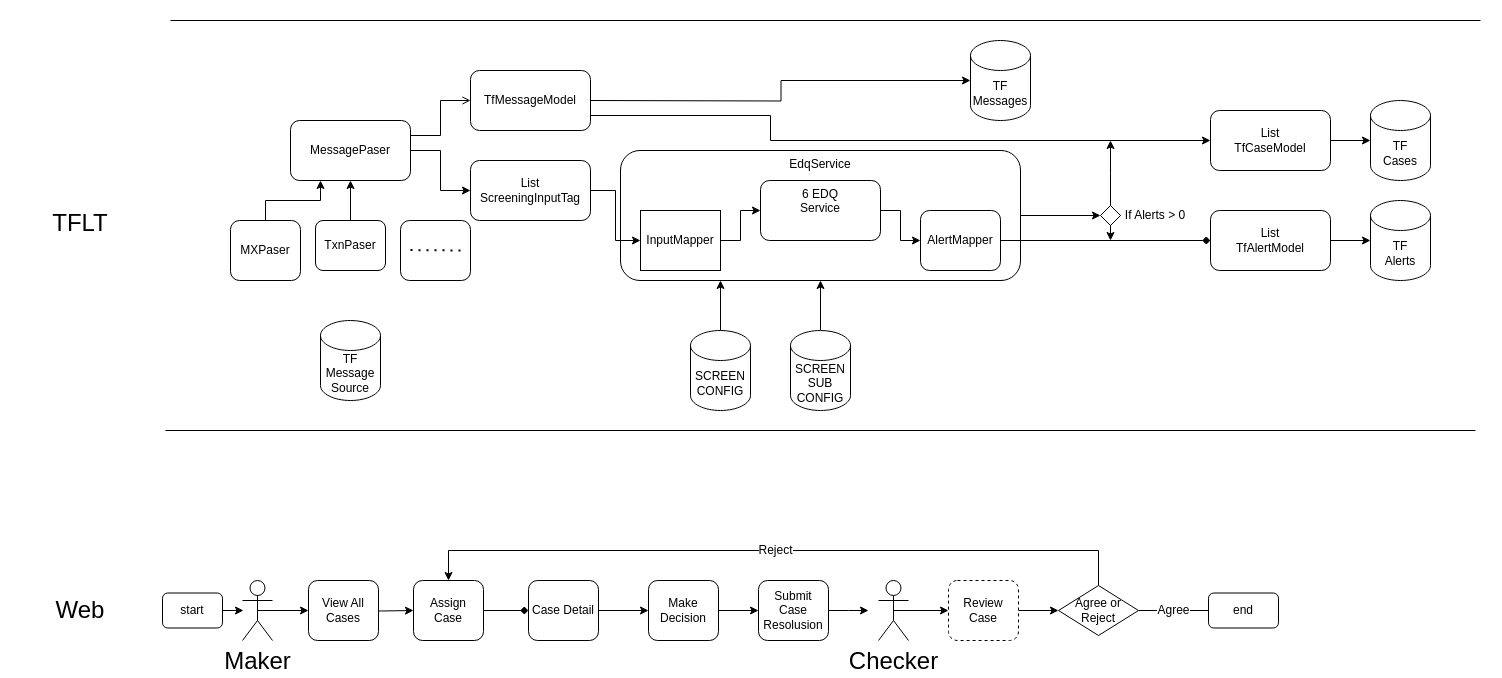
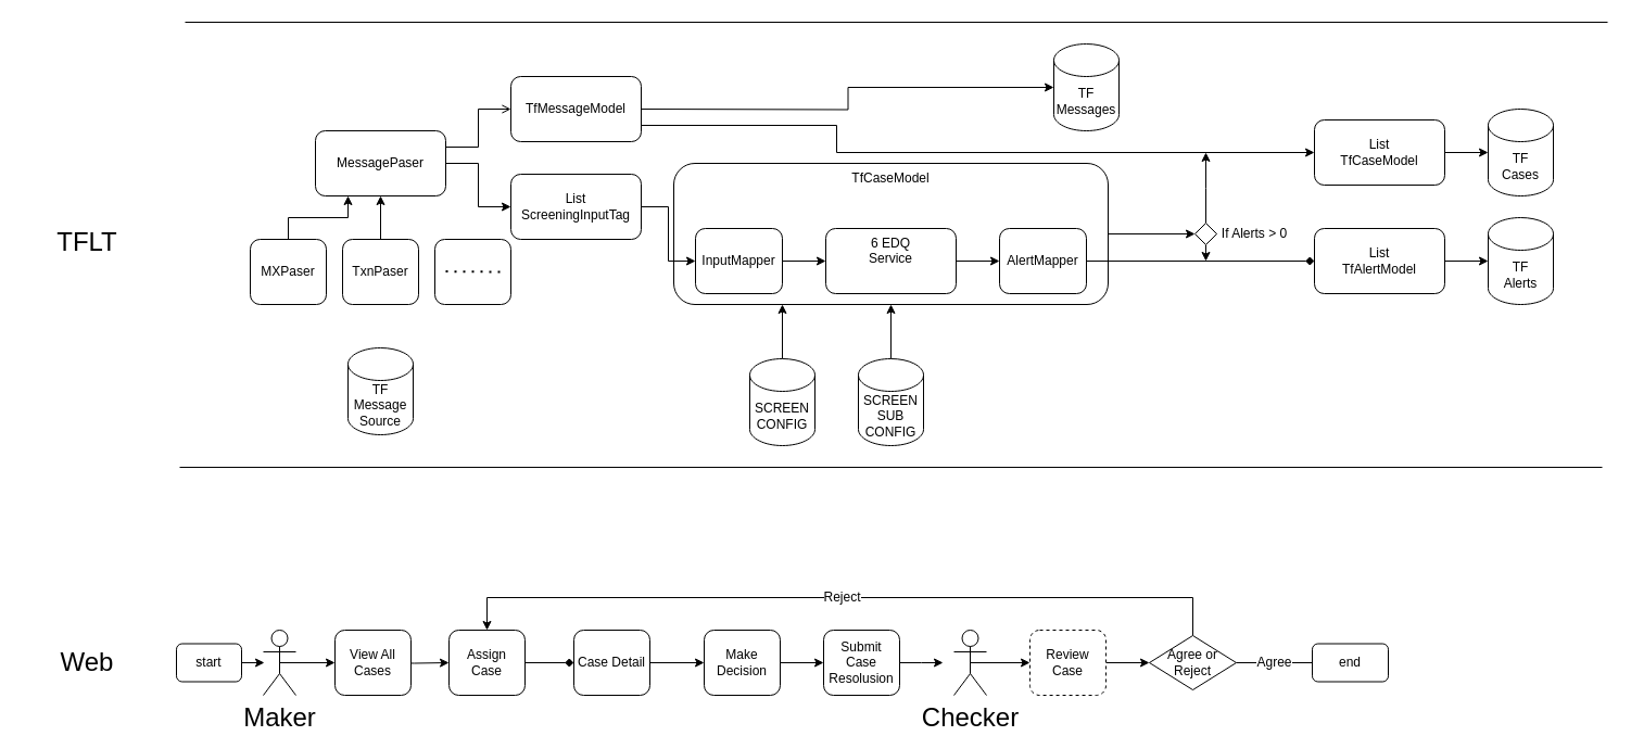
  <mxCell id="0" />
  <mxCell id="1" parent="0" />
  <mxCell id="2" value="" style="rounded=1;whiteSpace=wrap;html=1;" vertex="1" parent="1"><mxGeometry x="400" y="220" width="70" height="60" as="geometry" /></mxCell>
  <mxCell id="3" value="" style="edgeStyle=orthogonalEdgeStyle;rounded=0;orthogonalLoop=1;jettySize=auto;html=1;" edge="1" parent="1" source="5"><mxGeometry relative="1" as="geometry"><mxPoint x="470" y="190" as="targetPoint" /><Array as="points"><mxPoint x="440" y="150" /><mxPoint x="440" y="190" /></Array></mxGeometry></mxCell>
  <mxCell id="4" style="edgeStyle=orthogonalEdgeStyle;rounded=0;orthogonalLoop=1;jettySize=auto;html=1;exitX=1;exitY=0.25;exitDx=0;exitDy=0;entryX=0;entryY=0.5;entryDx=0;entryDy=0;endArrow=open;" edge="1" parent="1" source="5" target="12"><mxGeometry relative="1" as="geometry"><mxPoint x="440" y="100" as="targetPoint" /></mxGeometry></mxCell>
  <mxCell id="5" value="MessagePaser" style="rounded=1;whiteSpace=wrap;html=1;" vertex="1" parent="1"><mxGeometry x="290" y="120" width="120" height="60" as="geometry" /></mxCell>
  <mxCell id="6" style="edgeStyle=orthogonalEdgeStyle;rounded=0;orthogonalLoop=1;jettySize=auto;html=1;exitX=0.5;exitY=0;exitDx=0;exitDy=0;entryX=0.25;entryY=1;entryDx=0;entryDy=0;startArrow=none;startFill=0;endArrow=classic;endFill=1;" edge="1" parent="1" source="7" target="5"><mxGeometry relative="1" as="geometry" /></mxCell>
  <mxCell id="7" value="MXPaser" style="rounded=1;whiteSpace=wrap;html=1;" vertex="1" parent="1"><mxGeometry x="230" y="220" width="70" height="60" as="geometry" /></mxCell>
- <mxCell id="8" value="TxnPaser" style="rounded=1;whiteSpace=wrap;html=1;" vertex="1" parent="1"><mxGeometry x="315" y="220" width="70" height="50" as="geometry" /></mxCell>
+ <mxCell id="8" value="TxnPaser" style="rounded=1;whiteSpace=wrap;html=1;" vertex="1" parent="1"><mxGeometry x="315" y="220" width="70" height="60" as="geometry" /></mxCell>
  <mxCell id="9" value="" style="endArrow=classic;html=1;exitX=0.5;exitY=0;exitDx=0;exitDy=0;entryX=0.5;entryY=1;entryDx=0;entryDy=0;" edge="1" parent="1" source="8" target="5"><mxGeometry width="50" height="50" relative="1" as="geometry"><mxPoint x="900" y="460" as="sourcePoint" /><mxPoint x="950" y="410" as="targetPoint" /></mxGeometry></mxCell>
  <mxCell id="10" style="edgeStyle=orthogonalEdgeStyle;rounded=0;orthogonalLoop=1;jettySize=auto;html=1;entryX=0;entryY=0.5;entryDx=0;entryDy=0;entryPerimeter=0;" edge="1" parent="1" target="26"><mxGeometry relative="1" as="geometry"><mxPoint x="590" y="100" as="sourcePoint" /></mxGeometry></mxCell>
  <mxCell id="11" style="edgeStyle=orthogonalEdgeStyle;rounded=0;orthogonalLoop=1;jettySize=auto;html=1;exitX=1;exitY=0.75;exitDx=0;exitDy=0;entryX=0;entryY=0.5;entryDx=0;entryDy=0;startArrow=none;startFill=0;endArrow=classic;endFill=1;" edge="1" parent="1" source="12" target="21"><mxGeometry relative="1" as="geometry"><mxPoint x="720" y="115" as="sourcePoint" /><Array as="points"><mxPoint x="770" y="115" /><mxPoint x="770" y="140" /></Array></mxGeometry></mxCell>
  <mxCell id="12" value="TfMessageModel" style="rounded=1;whiteSpace=wrap;html=1;" vertex="1" parent="1"><mxGeometry x="470" y="70" width="120" height="60" as="geometry" /></mxCell>
  <mxCell id="13" value="List&lt;br&gt;ScreeningInputTag" style="rounded=1;whiteSpace=wrap;html=1;" vertex="1" parent="1"><mxGeometry x="470" y="160" width="120" height="60" as="geometry" /></mxCell>
  <mxCell id="14" style="edgeStyle=orthogonalEdgeStyle;rounded=0;orthogonalLoop=1;jettySize=auto;html=1;exitX=1;exitY=0.5;exitDx=0;exitDy=0;entryX=0;entryY=0.5;entryDx=0;entryDy=0;startArrow=none;startFill=0;endArrow=classic;endFill=1;" edge="1" parent="1" source="15" target="37"><mxGeometry relative="1" as="geometry"><mxPoint x="1040" y="215" as="sourcePoint" /></mxGeometry></mxCell>
- <mxCell id="15" value="EdqService" style="rounded=1;whiteSpace=wrap;html=1;verticalAlign=top;" vertex="1" parent="1"><mxGeometry x="620" y="150" width="400" height="130" as="geometry" /></mxCell>
+ <mxCell id="15" value="TfCaseModel" style="rounded=1;whiteSpace=wrap;html=1;verticalAlign=top;" vertex="1" parent="1"><mxGeometry x="620" y="150" width="400" height="130" as="geometry" /></mxCell>
  <mxCell id="16" style="edgeStyle=orthogonalEdgeStyle;rounded=0;orthogonalLoop=1;jettySize=auto;html=1;entryX=0.25;entryY=1;entryDx=0;entryDy=0;" edge="1" parent="1" source="17" target="15"><mxGeometry relative="1" as="geometry" /></mxCell>
  <mxCell id="17" value="SCREEN&lt;br&gt;CONFIG" style="shape=cylinder3;whiteSpace=wrap;html=1;boundedLbl=1;backgroundOutline=1;size=15;" vertex="1" parent="1"><mxGeometry x="690" y="330" width="60" height="80" as="geometry" /></mxCell>
  <mxCell id="18" style="edgeStyle=orthogonalEdgeStyle;rounded=0;orthogonalLoop=1;jettySize=auto;html=1;entryX=0.5;entryY=1;entryDx=0;entryDy=0;" edge="1" parent="1" source="19" target="15"><mxGeometry relative="1" as="geometry" /></mxCell>
  <mxCell id="19" value="SCREEN&lt;br&gt;SUB&lt;br&gt;CONFIG" style="shape=cylinder3;whiteSpace=wrap;html=1;boundedLbl=1;backgroundOutline=1;size=15;" vertex="1" parent="1"><mxGeometry x="790" y="330" width="60" height="80" as="geometry" /></mxCell>
  <mxCell id="20" style="edgeStyle=orthogonalEdgeStyle;rounded=0;orthogonalLoop=1;jettySize=auto;html=1;exitX=1;exitY=0.5;exitDx=0;exitDy=0;entryX=0;entryY=0.5;entryDx=0;entryDy=0;entryPerimeter=0;" edge="1" parent="1" source="21" target="25"><mxGeometry relative="1" as="geometry" /></mxCell>
  <mxCell id="21" value="List&lt;br&gt;TfCaseModel" style="rounded=1;whiteSpace=wrap;html=1;" vertex="1" parent="1"><mxGeometry x="1210" y="110" width="120" height="60" as="geometry" /></mxCell>
  <mxCell id="22" style="edgeStyle=orthogonalEdgeStyle;rounded=0;orthogonalLoop=1;jettySize=auto;html=1;exitX=1;exitY=0.5;exitDx=0;exitDy=0;" edge="1" parent="1" source="23" target="24"><mxGeometry relative="1" as="geometry" /></mxCell>
  <mxCell id="23" value="List&lt;br&gt;TfAlertModel" style="rounded=1;whiteSpace=wrap;html=1;" vertex="1" parent="1"><mxGeometry x="1210" y="210" width="120" height="60" as="geometry" /></mxCell>
  <mxCell id="24" value="TF&lt;br&gt;Alerts" style="shape=cylinder3;whiteSpace=wrap;html=1;boundedLbl=1;backgroundOutline=1;size=15;" vertex="1" parent="1"><mxGeometry x="1370" y="200" width="60" height="80" as="geometry" /></mxCell>
  <mxCell id="25" value="TF&lt;br&gt;Cases" style="shape=cylinder3;whiteSpace=wrap;html=1;boundedLbl=1;backgroundOutline=1;size=15;" vertex="1" parent="1"><mxGeometry x="1370" y="100" width="60" height="80" as="geometry" /></mxCell>
  <mxCell id="26" value="TF&lt;br&gt;Messages" style="shape=cylinder3;whiteSpace=wrap;html=1;boundedLbl=1;backgroundOutline=1;size=15;" vertex="1" parent="1"><mxGeometry x="970" y="40" width="60" height="80" as="geometry" /></mxCell>
  <mxCell id="27" value="" style="endArrow=none;html=1;exitX=1;exitY=0.5;exitDx=0;exitDy=0;startArrow=none;" edge="1" parent="1" source="37"><mxGeometry width="50" height="50" relative="1" as="geometry"><mxPoint x="910" y="240" as="sourcePoint" /><mxPoint x="1110" y="215" as="targetPoint" /></mxGeometry></mxCell>
  <mxCell id="28" value="If Alerts &amp;gt; 0" style="text;html=1;strokeColor=none;fillColor=none;align=center;verticalAlign=middle;whiteSpace=wrap;rounded=0;" vertex="1" parent="1"><mxGeometry x="1110" y="205" width="90" height="20" as="geometry" /></mxCell>
  <mxCell id="29" style="edgeStyle=orthogonalEdgeStyle;rounded=0;orthogonalLoop=1;jettySize=auto;html=1;exitX=1;exitY=0.5;exitDx=0;exitDy=0;entryX=0;entryY=0.5;entryDx=0;entryDy=0;startArrow=none;startFill=0;endArrow=diamond;endFill=1;" edge="1" parent="1" source="30" target="23"><mxGeometry relative="1" as="geometry" /></mxCell>
  <mxCell id="30" value="AlertMapper" style="rounded=1;whiteSpace=wrap;html=1;" vertex="1" parent="1"><mxGeometry x="920" y="210" width="80" height="60" as="geometry" /></mxCell>
  <mxCell id="31" value="" style="endArrow=none;dashed=1;html=1;dashPattern=1 3;strokeWidth=2;" edge="1" parent="1"><mxGeometry width="50" height="50" relative="1" as="geometry"><mxPoint x="410" y="249.58" as="sourcePoint" /><mxPoint x="460" y="250" as="targetPoint" /></mxGeometry></mxCell>
  <mxCell id="32" style="edgeStyle=orthogonalEdgeStyle;rounded=0;orthogonalLoop=1;jettySize=auto;html=1;exitX=1;exitY=0.5;exitDx=0;exitDy=0;entryX=0;entryY=0.5;entryDx=0;entryDy=0;startArrow=none;startFill=0;endArrow=classic;endFill=1;" edge="1" parent="1" source="33" target="39"><mxGeometry relative="1" as="geometry" /></mxCell>
- <mxCell id="33" value="InputMapper" style="whiteSpace=wrap;html=1;rounded=0;" vertex="1" parent="1"><mxGeometry x="640" y="210" width="80" height="60" as="geometry" /></mxCell>
+ <mxCell id="33" value="InputMapper" style="rounded=1;whiteSpace=wrap;html=1;" vertex="1" parent="1"><mxGeometry x="640" y="210" width="80" height="60" as="geometry" /></mxCell>
  <mxCell id="34" style="edgeStyle=orthogonalEdgeStyle;rounded=0;orthogonalLoop=1;jettySize=auto;html=1;exitX=1;exitY=0.5;exitDx=0;exitDy=0;startArrow=none;startFill=0;endArrow=classic;endFill=1;" edge="1" parent="1" source="13" target="33"><mxGeometry relative="1" as="geometry" /></mxCell>
  <mxCell id="35" style="edgeStyle=orthogonalEdgeStyle;rounded=0;orthogonalLoop=1;jettySize=auto;html=1;exitX=0.5;exitY=1;exitDx=0;exitDy=0;startArrow=none;startFill=0;endArrow=classic;endFill=1;" edge="1" parent="1" source="37"><mxGeometry relative="1" as="geometry"><mxPoint x="1110" y="240" as="targetPoint" /></mxGeometry></mxCell>
  <mxCell id="36" style="edgeStyle=orthogonalEdgeStyle;rounded=0;orthogonalLoop=1;jettySize=auto;html=1;exitX=0.5;exitY=0;exitDx=0;exitDy=0;startArrow=none;startFill=0;endArrow=classic;endFill=1;" edge="1" parent="1" source="37"><mxGeometry relative="1" as="geometry"><mxPoint x="1110" y="140" as="targetPoint" /></mxGeometry></mxCell>
  <mxCell id="37" value="" style="rhombus;whiteSpace=wrap;html=1;" vertex="1" parent="1"><mxGeometry x="1100" y="205" width="20" height="20" as="geometry" /></mxCell>
  <mxCell id="38" style="edgeStyle=orthogonalEdgeStyle;rounded=0;orthogonalLoop=1;jettySize=auto;html=1;exitX=1;exitY=0.5;exitDx=0;exitDy=0;entryX=0;entryY=0.5;entryDx=0;entryDy=0;startArrow=none;startFill=0;endArrow=classic;endFill=1;" edge="1" parent="1" source="39" target="30"><mxGeometry relative="1" as="geometry" /></mxCell>
- <mxCell id="39" value="6 EDQ&lt;br&gt;Service" style="rounded=1;whiteSpace=wrap;html=1;verticalAlign=top;" vertex="1" parent="1"><mxGeometry x="760" y="180" width="120" height="60" as="geometry" /></mxCell>
+ <mxCell id="39" value="6 EDQ&lt;br&gt;Service" style="rounded=1;whiteSpace=wrap;html=1;verticalAlign=top;" vertex="1" parent="1"><mxGeometry x="760" y="210" width="120" height="60" as="geometry" /></mxCell>
  <mxCell id="40" value="TF&lt;br&gt;Message&lt;br&gt;Source" style="shape=cylinder3;whiteSpace=wrap;html=1;boundedLbl=1;backgroundOutline=1;size=15;" vertex="1" parent="1"><mxGeometry x="320" y="320" width="60" height="80" as="geometry" /></mxCell>
  <mxCell id="41" value="" style="endArrow=none;html=1;" edge="1" parent="1"><mxGeometry width="50" height="50" relative="1" as="geometry"><mxPoint x="170" y="20" as="sourcePoint" /><mxPoint x="1480" y="20" as="targetPoint" /></mxGeometry></mxCell>
  <mxCell id="42" value="" style="endArrow=none;html=1;" edge="1" parent="1"><mxGeometry width="50" height="50" relative="1" as="geometry"><mxPoint x="165" y="430" as="sourcePoint" /><mxPoint x="1475" y="430" as="targetPoint" /></mxGeometry></mxCell>
  <mxCell id="43" value="TFLT" style="text;html=1;strokeColor=none;fillColor=none;align=center;verticalAlign=middle;whiteSpace=wrap;rounded=0;fontSize=24;" vertex="1" parent="1"><mxGeometry x="20" y="170" width="120" height="105" as="geometry" /></mxCell>
  <mxCell id="44" style="edgeStyle=orthogonalEdgeStyle;rounded=0;orthogonalLoop=1;jettySize=auto;html=1;entryX=0;entryY=0.5;entryDx=0;entryDy=0;fontSize=24;" edge="1" parent="1" target="49"><mxGeometry relative="1" as="geometry"><mxPoint x="348" y="610" as="sourcePoint" /></mxGeometry></mxCell>
  <mxCell id="45" style="edgeStyle=orthogonalEdgeStyle;rounded=0;orthogonalLoop=1;jettySize=auto;html=1;exitX=0.5;exitY=0.5;exitDx=0;exitDy=0;exitPerimeter=0;entryX=0;entryY=0.5;entryDx=0;entryDy=0;fontSize=12;" edge="1" parent="1" source="46" target="66"><mxGeometry relative="1" as="geometry" /></mxCell>
  <mxCell id="46" value="Maker" style="shape=umlActor;verticalLabelPosition=bottom;verticalAlign=top;html=1;outlineConnect=0;fontSize=24;" vertex="1" parent="1"><mxGeometry x="242" y="580" width="30" height="60" as="geometry" /></mxCell>
  <mxCell id="47" value="Web" style="text;html=1;strokeColor=none;fillColor=none;align=center;verticalAlign=middle;whiteSpace=wrap;rounded=0;fontSize=24;" vertex="1" parent="1"><mxGeometry x="60" y="600" width="40" height="20" as="geometry" /></mxCell>
  <mxCell id="48" style="edgeStyle=orthogonalEdgeStyle;rounded=0;orthogonalLoop=1;jettySize=auto;html=1;exitX=1;exitY=0.5;exitDx=0;exitDy=0;entryX=0;entryY=0.5;entryDx=0;entryDy=0;fontSize=12;endArrow=diamond;" edge="1" parent="1" source="49" target="51"><mxGeometry relative="1" as="geometry" /></mxCell>
  <mxCell id="49" value="Assign&lt;br&gt;Case" style="rounded=1;whiteSpace=wrap;html=1;" vertex="1" parent="1"><mxGeometry x="413" y="580" width="70" height="60" as="geometry" /></mxCell>
  <mxCell id="50" style="edgeStyle=orthogonalEdgeStyle;rounded=0;orthogonalLoop=1;jettySize=auto;html=1;exitX=1;exitY=0.5;exitDx=0;exitDy=0;entryX=0;entryY=0.5;entryDx=0;entryDy=0;fontSize=24;" edge="1" parent="1" source="51" target="53"><mxGeometry relative="1" as="geometry" /></mxCell>
  <mxCell id="51" value="Case Detail" style="rounded=1;whiteSpace=wrap;html=1;" vertex="1" parent="1"><mxGeometry x="528" y="580" width="70" height="60" as="geometry" /></mxCell>
  <mxCell id="52" style="edgeStyle=orthogonalEdgeStyle;rounded=0;orthogonalLoop=1;jettySize=auto;html=1;exitX=1;exitY=0.5;exitDx=0;exitDy=0;entryX=0;entryY=0.5;entryDx=0;entryDy=0;fontSize=24;" edge="1" parent="1" source="53" target="55"><mxGeometry relative="1" as="geometry" /></mxCell>
  <mxCell id="53" value="Make Decision" style="rounded=1;whiteSpace=wrap;html=1;" vertex="1" parent="1"><mxGeometry x="648" y="580" width="70" height="60" as="geometry" /></mxCell>
  <mxCell id="54" style="edgeStyle=orthogonalEdgeStyle;rounded=0;orthogonalLoop=1;jettySize=auto;html=1;exitX=1;exitY=0.5;exitDx=0;exitDy=0;fontSize=24;" edge="1" parent="1" source="55"><mxGeometry relative="1" as="geometry"><mxPoint x="868" y="610" as="targetPoint" /></mxGeometry></mxCell>
  <mxCell id="55" value="Submit&lt;br&gt;Case Resolusion" style="rounded=1;whiteSpace=wrap;html=1;" vertex="1" parent="1"><mxGeometry x="758" y="580" width="70" height="60" as="geometry" /></mxCell>
  <mxCell id="56" style="edgeStyle=orthogonalEdgeStyle;rounded=0;orthogonalLoop=1;jettySize=auto;html=1;exitX=0.5;exitY=0.5;exitDx=0;exitDy=0;exitPerimeter=0;fontSize=24;" edge="1" parent="1" source="57" target="59"><mxGeometry relative="1" as="geometry" /></mxCell>
  <mxCell id="57" value="Checker" style="shape=umlActor;verticalLabelPosition=bottom;verticalAlign=top;html=1;outlineConnect=0;fontSize=24;" vertex="1" parent="1"><mxGeometry x="878" y="580" width="30" height="60" as="geometry" /></mxCell>
  <mxCell id="58" style="edgeStyle=orthogonalEdgeStyle;rounded=0;orthogonalLoop=1;jettySize=auto;html=1;exitX=1;exitY=0.5;exitDx=0;exitDy=0;entryX=0;entryY=0.5;entryDx=0;entryDy=0;fontSize=12;" edge="1" parent="1" source="59" target="62"><mxGeometry relative="1" as="geometry" /></mxCell>
  <mxCell id="59" value="Review&lt;br&gt;Case" style="rounded=1;whiteSpace=wrap;html=1;dashed=1;" vertex="1" parent="1"><mxGeometry x="948" y="580" width="70" height="60" as="geometry" /></mxCell>
  <mxCell id="60" value="Agree" style="edgeStyle=orthogonalEdgeStyle;rounded=0;orthogonalLoop=1;jettySize=auto;html=1;exitX=1;exitY=0.5;exitDx=0;exitDy=0;entryX=0;entryY=0.5;entryDx=0;entryDy=0;fontSize=12;endArrow=none;" edge="1" parent="1" source="62" target="63"><mxGeometry relative="1" as="geometry" /></mxCell>
  <mxCell id="61" value="Reject" style="edgeStyle=orthogonalEdgeStyle;rounded=0;orthogonalLoop=1;jettySize=auto;html=1;fontSize=12;exitX=0.5;exitY=0;exitDx=0;exitDy=0;" edge="1" parent="1" source="62"><mxGeometry relative="1" as="geometry"><mxPoint x="1123" y="580" as="sourcePoint" /><mxPoint x="448" y="580" as="targetPoint" /><Array as="points"><mxPoint x="1098" y="550" /><mxPoint x="448" y="550" /></Array></mxGeometry></mxCell>
  <mxCell id="62" value="Agree or Reject" style="rhombus;whiteSpace=wrap;html=1;fontSize=12;" vertex="1" parent="1"><mxGeometry x="1058" y="585" width="80" height="50" as="geometry" /></mxCell>
  <mxCell id="63" value="end" style="rounded=1;whiteSpace=wrap;html=1;fontSize=12;" vertex="1" parent="1"><mxGeometry x="1208" y="592.5" width="70" height="35" as="geometry" /></mxCell>
  <mxCell id="64" style="edgeStyle=orthogonalEdgeStyle;rounded=0;orthogonalLoop=1;jettySize=auto;html=1;exitX=1;exitY=0.5;exitDx=0;exitDy=0;entryX=0;entryY=0.5;entryDx=0;entryDy=0;fontSize=12;" edge="1" parent="1" source="65"><mxGeometry relative="1" as="geometry"><mxPoint x="243" y="610" as="targetPoint" /></mxGeometry></mxCell>
  <mxCell id="65" value="start" style="rounded=1;whiteSpace=wrap;html=1;fontSize=12;" vertex="1" parent="1"><mxGeometry x="162" y="592.5" width="60" height="35" as="geometry" /></mxCell>
  <mxCell id="66" value="View All Cases" style="rounded=1;whiteSpace=wrap;html=1;" vertex="1" parent="1"><mxGeometry x="308" y="580" width="70" height="60" as="geometry" /></mxCell>
  <mxCell id="67" style="edgeStyle=orthogonalEdgeStyle;rounded=0;orthogonalLoop=1;jettySize=auto;html=1;exitX=0.5;exitY=1;exitDx=0;exitDy=0;fontSize=12;" edge="1" parent="1" source="51" target="51"><mxGeometry relative="1" as="geometry" /></mxCell>
